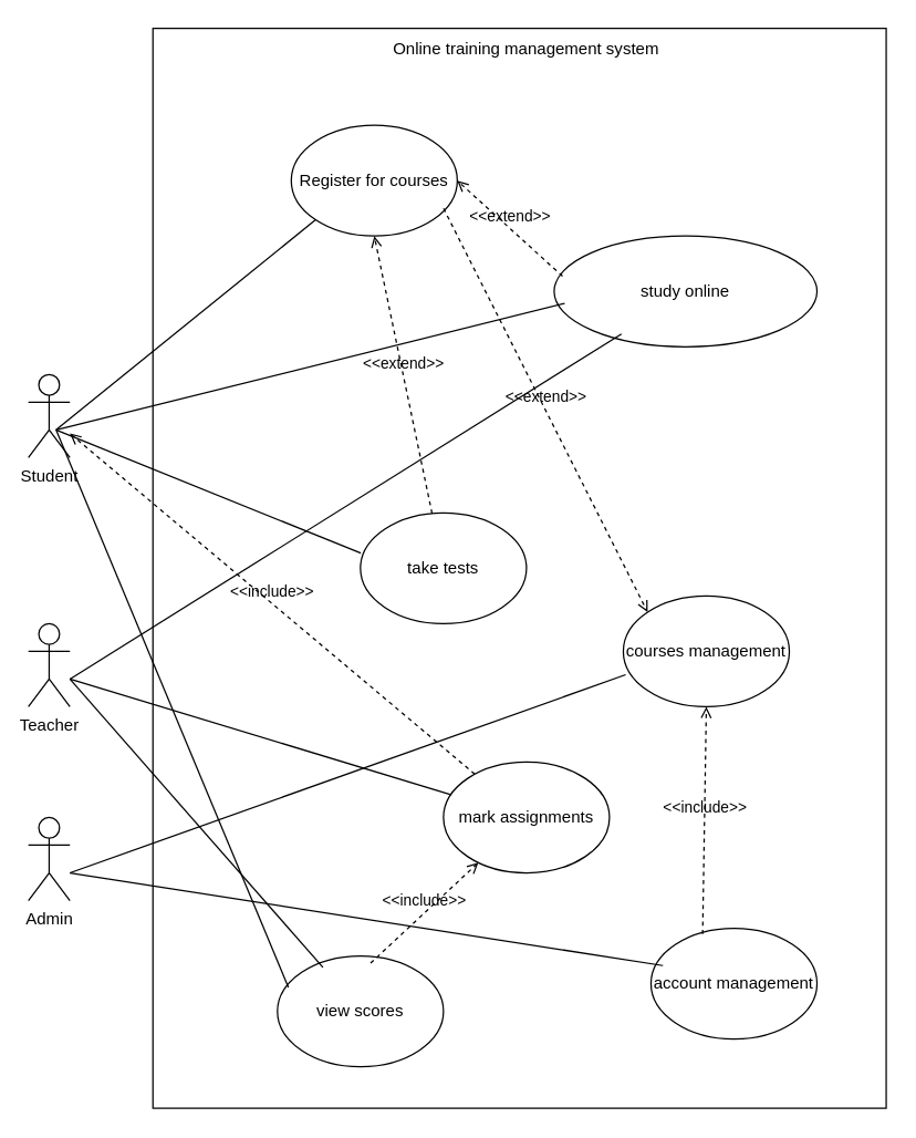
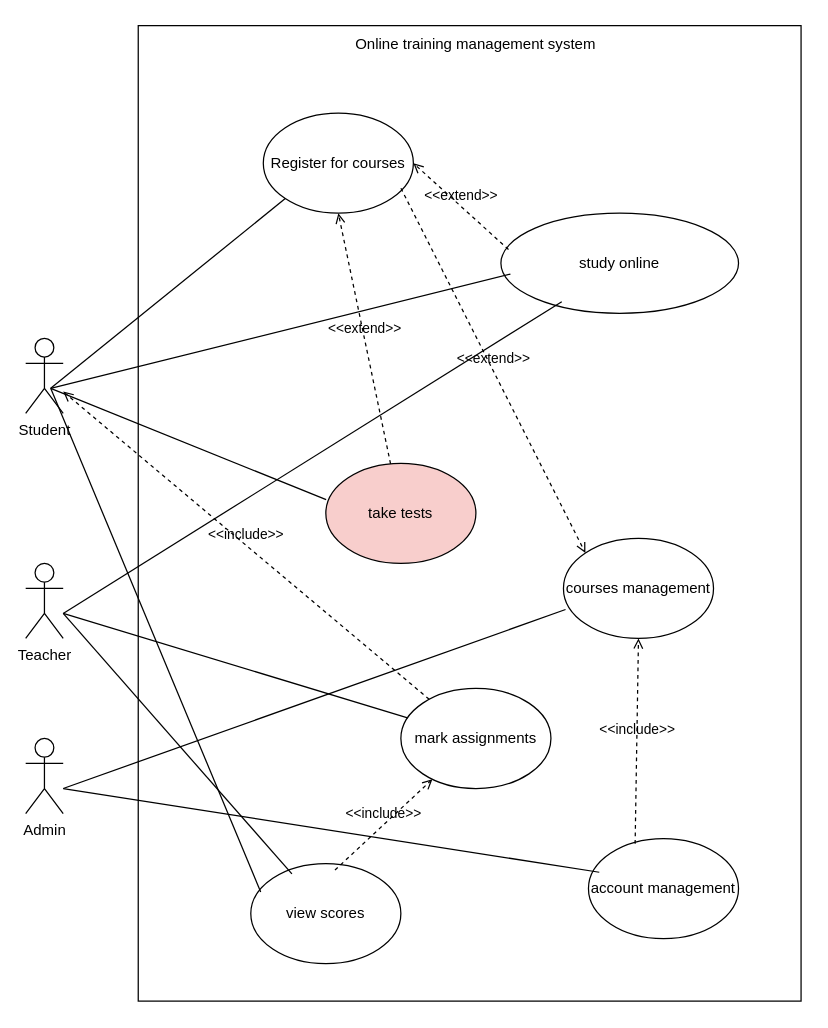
  <mxCell id="0" />
  <mxCell id="1" parent="0" />
  <mxCell id="2" value="Student" style="shape=umlActor;verticalLabelPosition=bottom;verticalAlign=top;html=1;outlineConnect=0;" vertex="1" parent="1"><mxGeometry y="270" width="30" height="60" as="geometry" x="20" /></mxCell>
  <mxCell id="3" value="Teacher" style="shape=umlActor;verticalLabelPosition=bottom;verticalAlign=top;html=1;outlineConnect=0;" vertex="1" parent="1"><mxGeometry y="450" width="30" height="60" as="geometry" x="20" /></mxCell>
  <mxCell id="4" value="Admin" style="shape=umlActor;verticalLabelPosition=bottom;verticalAlign=top;html=1;outlineConnect=0;" vertex="1" parent="1"><mxGeometry y="590" width="30" height="60" as="geometry" x="20" /></mxCell>
  <mxCell id="5" value="" style="rounded=0;whiteSpace=wrap;html=1;" vertex="1" parent="1"><mxGeometry x="110" y="20" width="530" height="780" as="geometry" /></mxCell>
  <mxCell id="6" value="Register for courses" style="ellipse;whiteSpace=wrap;html=1;" vertex="1" parent="1"><mxGeometry x="210" y="90" width="120" height="80" as="geometry" /></mxCell>
  <mxCell id="7" value="study online" style="ellipse;whiteSpace=wrap;html=1;" vertex="1" parent="1"><mxGeometry x="400" y="170" width="190" height="80" as="geometry" /></mxCell>
  <mxCell id="8" value="mark assignments" style="ellipse;whiteSpace=wrap;html=1;" vertex="1" parent="1"><mxGeometry x="320" y="550" width="120" height="80" as="geometry" /></mxCell>
  <mxCell id="9" value="view scores" style="ellipse;whiteSpace=wrap;html=1;" vertex="1" parent="1"><mxGeometry x="200" y="690" width="120" height="80" as="geometry" /></mxCell>
- <mxCell id="10" value="take tests" style="ellipse;whiteSpace=wrap;html=1;" vertex="1" parent="1"><mxGeometry x="260" y="370" width="120" height="80" as="geometry" /></mxCell>
+ <mxCell id="10" value="take tests" style="ellipse;whiteSpace=wrap;html=1;fillColor=#f8cecc;" vertex="1" parent="1"><mxGeometry x="260" y="370" width="120" height="80" as="geometry" /></mxCell>
  <mxCell id="11" value="account management" style="ellipse;whiteSpace=wrap;html=1;" vertex="1" parent="1"><mxGeometry x="470" y="670" width="120" height="80" as="geometry" /></mxCell>
  <mxCell id="12" value="courses management" style="ellipse;whiteSpace=wrap;html=1;" vertex="1" parent="1"><mxGeometry x="450" y="430" width="120" height="80" as="geometry" /></mxCell>
  <mxCell id="13" value="&amp;lt;&amp;lt;extend&amp;gt;&amp;gt;" style="html=1;verticalAlign=bottom;labelBackgroundColor=none;endArrow=open;endFill=0;dashed=1;entryX=1;entryY=0.5;entryDx=0;entryDy=0;exitX=0.032;exitY=0.363;exitDx=0;exitDy=0;exitPerimeter=0;" edge="1" parent="1" source="7" target="6"><mxGeometry width="160" relative="1" as="geometry"><mxPoint x="430" y="210" as="sourcePoint" /><mxPoint x="590" y="210" as="targetPoint" /></mxGeometry></mxCell>
  <mxCell id="14" value="&amp;lt;&amp;lt;extend&amp;gt;&amp;gt;" style="html=1;verticalAlign=bottom;labelBackgroundColor=none;endArrow=open;endFill=0;dashed=1;entryX=0.5;entryY=1;entryDx=0;entryDy=0;" edge="1" parent="1" source="10" target="6"><mxGeometry width="160" relative="1" as="geometry"><mxPoint x="410" y="400" as="sourcePoint" /><mxPoint x="570" y="400" as="targetPoint" /></mxGeometry></mxCell>
  <mxCell id="15" value="&amp;lt;&amp;lt;include&amp;gt;&amp;gt;" style="html=1;verticalAlign=bottom;labelBackgroundColor=none;endArrow=open;endFill=0;dashed=1;" edge="1" parent="1" source="8" target="2"><mxGeometry width="160" relative="1" as="geometry"><mxPoint x="290" y="570" as="sourcePoint" /><mxPoint x="450" y="570" as="targetPoint" /></mxGeometry></mxCell>
  <mxCell id="16" value="&amp;lt;&amp;lt;include&amp;gt;&amp;gt;" style="html=1;verticalAlign=bottom;labelBackgroundColor=none;endArrow=open;endFill=0;dashed=1;exitX=0.561;exitY=0.065;exitDx=0;exitDy=0;exitPerimeter=0;" edge="1" parent="1" source="9" target="8"><mxGeometry width="160" relative="1" as="geometry"><mxPoint x="280" y="660" as="sourcePoint" /><mxPoint x="440" y="660" as="targetPoint" /></mxGeometry></mxCell>
  <mxCell id="17" value="&amp;lt;&amp;lt;extend&amp;gt;&amp;gt;" style="html=1;verticalAlign=bottom;labelBackgroundColor=none;endArrow=open;endFill=0;dashed=1;entryX=0;entryY=0;entryDx=0;entryDy=0;exitX=0.917;exitY=0.75;exitDx=0;exitDy=0;exitPerimeter=0;" edge="1" parent="1" source="6" target="12"><mxGeometry width="160" relative="1" as="geometry"><mxPoint x="310" y="210" as="sourcePoint" /><mxPoint x="470" y="210" as="targetPoint" /></mxGeometry></mxCell>
  <mxCell id="18" value="&amp;lt;&amp;lt;include&amp;gt;&amp;gt;" style="html=1;verticalAlign=bottom;labelBackgroundColor=none;endArrow=open;endFill=0;dashed=1;entryX=0.5;entryY=1;entryDx=0;entryDy=0;exitX=0.311;exitY=0.053;exitDx=0;exitDy=0;exitPerimeter=0;" edge="1" parent="1" source="11" target="12"><mxGeometry width="160" relative="1" as="geometry"><mxPoint x="490" y="490" as="sourcePoint" /><mxPoint x="650" y="490" as="targetPoint" /></mxGeometry></mxCell>
  <mxCell id="19" value="" style="endArrow=none;html=1;entryX=0;entryY=1;entryDx=0;entryDy=0;" edge="1" parent="1" target="6"><mxGeometry width="50" height="50" relative="1" as="geometry"><mxPoint x="40" y="310" as="sourcePoint" /><mxPoint x="90" y="260" as="targetPoint" /></mxGeometry></mxCell>
  <mxCell id="20" value="" style="endArrow=none;html=1;entryX=0.04;entryY=0.608;entryDx=0;entryDy=0;entryPerimeter=0;" edge="1" parent="1" target="7"><mxGeometry width="50" height="50" relative="1" as="geometry"><mxPoint x="40" y="310" as="sourcePoint" /><mxPoint x="90" y="260" as="targetPoint" /></mxGeometry></mxCell>
  <mxCell id="21" value="" style="endArrow=none;html=1;entryX=0.002;entryY=0.363;entryDx=0;entryDy=0;entryPerimeter=0;" edge="1" parent="1" target="10"><mxGeometry width="50" height="50" relative="1" as="geometry"><mxPoint x="40" y="310" as="sourcePoint" /><mxPoint x="90" y="260" as="targetPoint" /></mxGeometry></mxCell>
  <mxCell id="22" value="" style="endArrow=none;html=1;entryX=0.066;entryY=0.284;entryDx=0;entryDy=0;entryPerimeter=0;" edge="1" parent="1" target="9"><mxGeometry width="50" height="50" relative="1" as="geometry"><mxPoint x="40" y="310" as="sourcePoint" /><mxPoint x="90" y="260" as="targetPoint" /></mxGeometry></mxCell>
  <mxCell id="23" value="" style="endArrow=none;html=1;entryX=0.256;entryY=0.884;entryDx=0;entryDy=0;entryPerimeter=0;" edge="1" parent="1" target="7"><mxGeometry width="50" height="50" relative="1" as="geometry"><mxPoint x="50" y="490" as="sourcePoint" /><mxPoint x="100" y="440" as="targetPoint" /></mxGeometry></mxCell>
  <mxCell id="24" value="" style="endArrow=none;html=1;" edge="1" parent="1" target="8"><mxGeometry width="50" height="50" relative="1" as="geometry"><mxPoint x="50" y="490" as="sourcePoint" /><mxPoint x="100" y="440" as="targetPoint" /></mxGeometry></mxCell>
  <mxCell id="25" value="" style="endArrow=none;html=1;exitX=0.274;exitY=0.104;exitDx=0;exitDy=0;exitPerimeter=0;" edge="1" parent="1" source="9"><mxGeometry width="50" height="50" relative="1" as="geometry"><mxPoint x="0" y="540" as="sourcePoint" /><mxPoint x="50" y="490" as="targetPoint" /></mxGeometry></mxCell>
  <mxCell id="26" value="" style="endArrow=none;html=1;entryX=0.014;entryY=0.711;entryDx=0;entryDy=0;entryPerimeter=0;" edge="1" parent="1" target="12"><mxGeometry width="50" height="50" relative="1" as="geometry"><mxPoint x="50" y="630" as="sourcePoint" /><mxPoint x="100" y="580" as="targetPoint" /></mxGeometry></mxCell>
  <mxCell id="27" value="" style="endArrow=none;html=1;entryX=0.072;entryY=0.337;entryDx=0;entryDy=0;entryPerimeter=0;" edge="1" parent="1" target="11"><mxGeometry width="50" height="50" relative="1" as="geometry"><mxPoint x="50" y="630" as="sourcePoint" /><mxPoint x="100" y="580" as="targetPoint" /></mxGeometry></mxCell>
  <mxCell id="28" value="Online training management system" style="text;html=1;align=center;verticalAlign=middle;whiteSpace=wrap;rounded=0;" vertex="1" parent="1"><mxGeometry x="275" y="20" width="210" height="30" as="geometry" /></mxCell>
